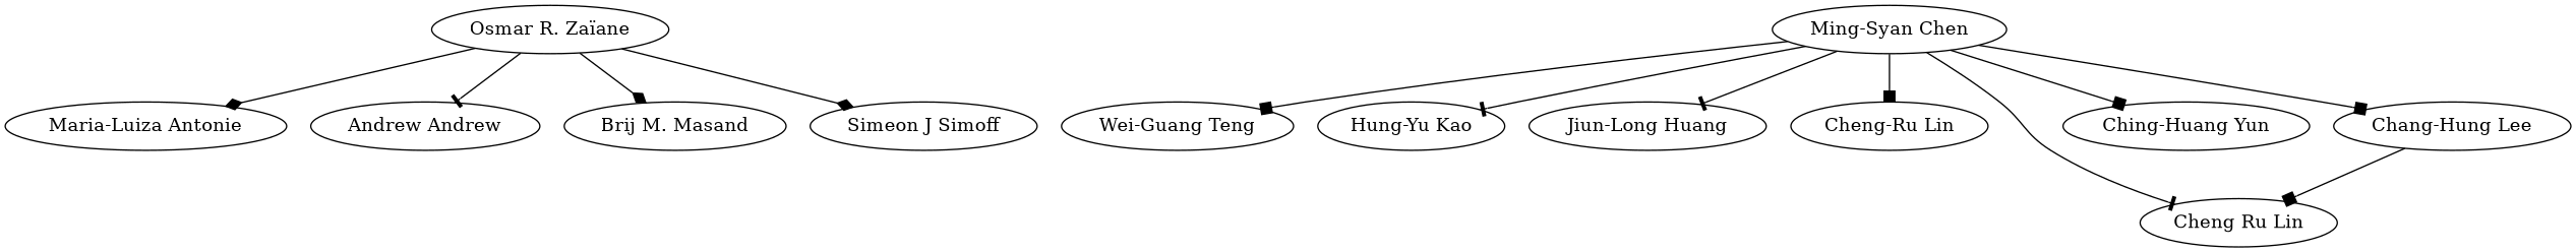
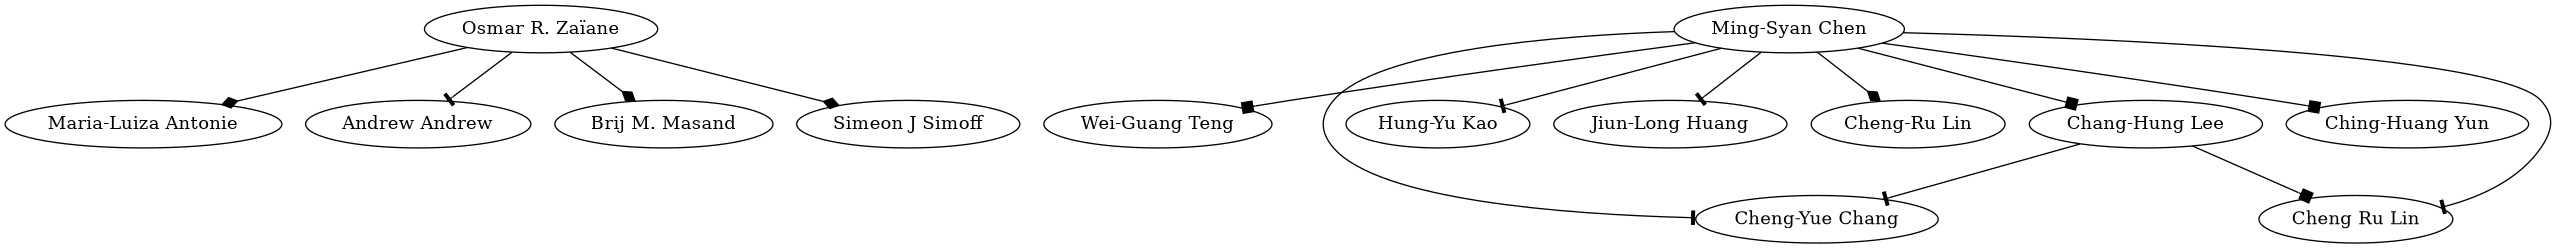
  strict digraph {
    edge [arrowhead=tee]
    "Osmar R. Zaïane"
    "Maria-Luiza Antonie"
    n3 [label="Andrew Andrew"]
    "Brij M. Masand"
    "Simeon J Simoff"
    "Ming-Syan Chen"
    "Wei-Guang Teng"
+   "Cheng-Yue Chang"
    "Hung-Yu Kao"
    "Jiun-Long Huang"
    "Cheng-Ru Lin"
    "Cheng Ru Lin"
    "Ching-Huang Yun"
    "Chang-Hung Lee"
    "Osmar R. Zaïane" -> "Maria-Luiza Antonie" [arrowhead=diamond]
    "Osmar R. Zaïane" -> n3
    "Osmar R. Zaïane" -> "Brij M. Masand" [arrowhead=diamond]
    "Osmar R. Zaïane" -> "Simeon J Simoff" [arrowhead=diamond]
    "Ming-Syan Chen" -> "Wei-Guang Teng" [arrowhead=box]
+   "Ming-Syan Chen" -> "Cheng-Yue Chang"
    "Ming-Syan Chen" -> "Hung-Yu Kao"
    "Ming-Syan Chen" -> "Jiun-Long Huang"
-   "Ming-Syan Chen" -> "Cheng-Ru Lin" [arrowhead=box]
+   "Ming-Syan Chen" -> "Cheng-Ru Lin" [arrowhead=diamond]
    "Ming-Syan Chen" -> "Cheng Ru Lin"
    "Ming-Syan Chen" -> "Ching-Huang Yun" [arrowhead=box]
    "Ming-Syan Chen" -> "Chang-Hung Lee" [arrowhead=box]
+   "Chang-Hung Lee" -> "Cheng-Yue Chang"
    "Chang-Hung Lee" -> "Cheng Ru Lin" [arrowhead=box]
  }
